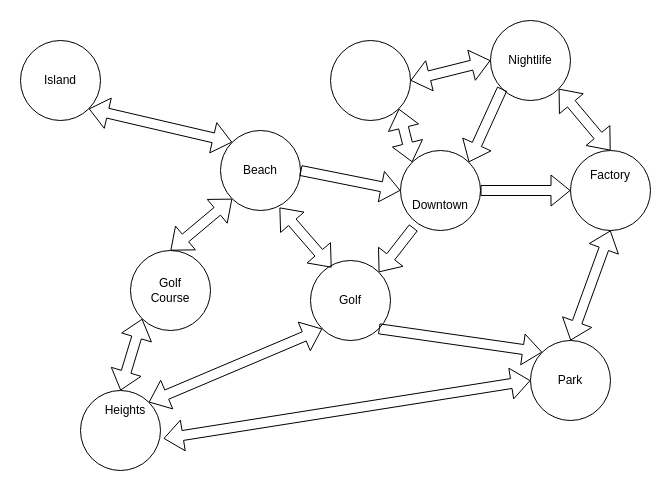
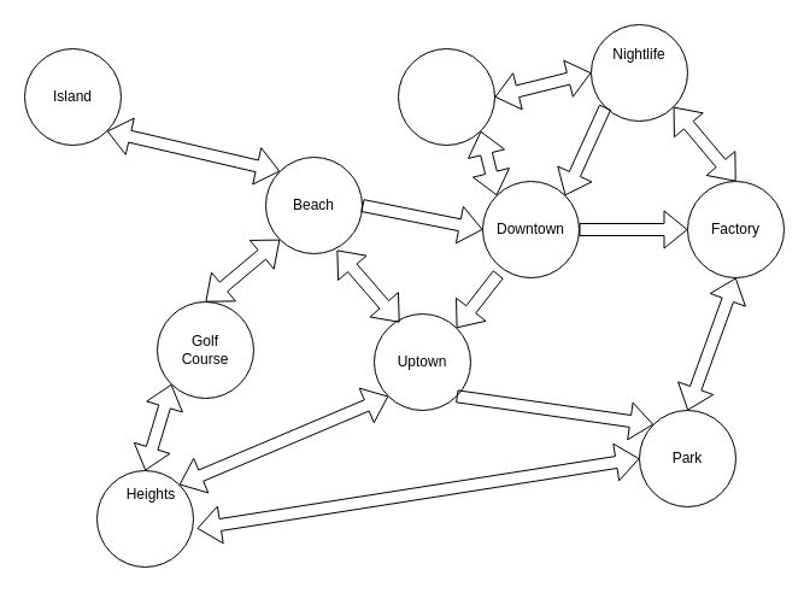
  <mxCell id="0" />
  <mxCell id="1" parent="0" />
  <mxCell id="2" value="" style="ellipse;whiteSpace=wrap;html=1;aspect=fixed;" vertex="1" parent="1"><mxGeometry x="220" y="130" width="80" height="80" as="geometry" /></mxCell>
  <mxCell id="3" value="" style="ellipse;whiteSpace=wrap;html=1;aspect=fixed;" vertex="1" parent="1"><mxGeometry x="330" y="40" width="80" height="80" as="geometry" /></mxCell>
  <mxCell id="4" value="" style="ellipse;whiteSpace=wrap;html=1;aspect=fixed;" vertex="1" parent="1"><mxGeometry x="20" y="40" width="80" height="80" as="geometry" /></mxCell>
  <mxCell id="5" value="" style="ellipse;whiteSpace=wrap;html=1;aspect=fixed;" vertex="1" parent="1"><mxGeometry x="400" y="150" width="80" height="80" as="geometry" /></mxCell>
  <mxCell id="6" value="" style="ellipse;whiteSpace=wrap;html=1;aspect=fixed;" vertex="1" parent="1"><mxGeometry x="490" y="20" width="80" height="80" as="geometry" /></mxCell>
  <mxCell id="7" value="" style="ellipse;whiteSpace=wrap;html=1;aspect=fixed;" vertex="1" parent="1"><mxGeometry x="570" y="150" width="80" height="80" as="geometry" /></mxCell>
  <mxCell id="8" value="" style="ellipse;whiteSpace=wrap;html=1;aspect=fixed;" vertex="1" parent="1"><mxGeometry x="130" y="250" width="80" height="80" as="geometry" /></mxCell>
  <mxCell id="9" value="" style="ellipse;whiteSpace=wrap;html=1;aspect=fixed;" vertex="1" parent="1"><mxGeometry x="80" y="390" width="80" height="80" as="geometry" /></mxCell>
  <mxCell id="10" value="" style="ellipse;whiteSpace=wrap;html=1;aspect=fixed;" vertex="1" parent="1"><mxGeometry x="310" y="260" width="80" height="80" as="geometry" /></mxCell>
  <mxCell id="11" value="" style="ellipse;whiteSpace=wrap;html=1;aspect=fixed;" vertex="1" parent="1"><mxGeometry x="530" y="340" width="80" height="80" as="geometry" /></mxCell>
  <mxCell id="12" value="" style="shape=flexArrow;endArrow=classic;startArrow=classic;html=1;rounded=0;entryX=0.738;entryY=0.963;entryDx=0;entryDy=0;entryPerimeter=0;exitX=0.263;exitY=0.088;exitDx=0;exitDy=0;exitPerimeter=0;" edge="1" parent="1" source="10" target="2"><mxGeometry width="100" height="100" relative="1" as="geometry"><mxPoint x="370" y="300" as="sourcePoint" /><mxPoint x="470" y="200" as="targetPoint" /></mxGeometry></mxCell>
  <mxCell id="13" value="" style="shape=flexArrow;endArrow=classic;startArrow=classic;html=1;rounded=0;entryX=0;entryY=1;entryDx=0;entryDy=0;exitX=0.5;exitY=0;exitDx=0;exitDy=0;" edge="1" parent="1" source="9" target="8"><mxGeometry width="100" height="100" relative="1" as="geometry"><mxPoint x="370" y="300" as="sourcePoint" /><mxPoint x="470" y="200" as="targetPoint" /></mxGeometry></mxCell>
  <mxCell id="14" value="" style="shape=flexArrow;endArrow=classic;startArrow=classic;html=1;rounded=0;entryX=1;entryY=0;entryDx=0;entryDy=0;exitX=0;exitY=1;exitDx=0;exitDy=0;" edge="1" parent="1" source="10" target="9"><mxGeometry width="100" height="100" relative="1" as="geometry"><mxPoint x="370" y="300" as="sourcePoint" /><mxPoint x="470" y="200" as="targetPoint" /></mxGeometry></mxCell>
  <mxCell id="15" value="" style="shape=flexArrow;endArrow=classic;startArrow=classic;html=1;rounded=0;entryX=0;entryY=1;entryDx=0;entryDy=0;exitX=0.5;exitY=0;exitDx=0;exitDy=0;" edge="1" parent="1" source="8" target="2"><mxGeometry width="100" height="100" relative="1" as="geometry"><mxPoint x="370" y="300" as="sourcePoint" /><mxPoint x="470" y="200" as="targetPoint" /></mxGeometry></mxCell>
  <mxCell id="16" value="" style="shape=flexArrow;endArrow=classic;startArrow=classic;html=1;rounded=0;entryX=0;entryY=0;entryDx=0;entryDy=0;exitX=1;exitY=1;exitDx=0;exitDy=0;" edge="1" parent="1" source="4" target="2"><mxGeometry width="100" height="100" relative="1" as="geometry"><mxPoint x="370" y="300" as="sourcePoint" /><mxPoint x="470" y="200" as="targetPoint" /></mxGeometry></mxCell>
  <mxCell id="17" value="" style="shape=flexArrow;endArrow=classic;startArrow=classic;html=1;rounded=0;exitX=1.038;exitY=0.6;exitDx=0;exitDy=0;entryX=0;entryY=0.5;entryDx=0;entryDy=0;exitPerimeter=0;" edge="1" parent="1" source="9" target="11"><mxGeometry width="100" height="100" relative="1" as="geometry"><mxPoint x="370" y="300" as="sourcePoint" /><mxPoint x="470" y="200" as="targetPoint" /></mxGeometry></mxCell>
  <mxCell id="18" value="" style="shape=flexArrow;endArrow=classic;startArrow=classic;html=1;rounded=0;entryX=0.5;entryY=1;entryDx=0;entryDy=0;exitX=0.5;exitY=0;exitDx=0;exitDy=0;" edge="1" parent="1" source="11" target="7"><mxGeometry width="100" height="100" relative="1" as="geometry"><mxPoint x="370" y="300" as="sourcePoint" /><mxPoint x="470" y="200" as="targetPoint" /></mxGeometry></mxCell>
  <mxCell id="19" value="" style="shape=flexArrow;endArrow=classic;startArrow=classic;html=1;rounded=0;entryX=0;entryY=0;entryDx=0;entryDy=0;exitX=1;exitY=1;exitDx=0;exitDy=0;" edge="1" parent="1" source="3" target="5"><mxGeometry width="100" height="100" relative="1" as="geometry"><mxPoint x="370" y="300" as="sourcePoint" /><mxPoint x="470" y="200" as="targetPoint" /></mxGeometry></mxCell>
  <mxCell id="20" value="" style="shape=flexArrow;endArrow=classic;startArrow=classic;html=1;rounded=0;exitX=0.5;exitY=0;exitDx=0;exitDy=0;entryX=1;entryY=1;entryDx=0;entryDy=0;" edge="1" parent="1" source="7" target="6"><mxGeometry width="100" height="100" relative="1" as="geometry"><mxPoint x="370" y="300" as="sourcePoint" /><mxPoint x="470" y="200" as="targetPoint" /></mxGeometry></mxCell>
  <mxCell id="21" value="" style="shape=flexArrow;endArrow=classic;startArrow=classic;html=1;rounded=0;entryX=1;entryY=0.5;entryDx=0;entryDy=0;exitX=0;exitY=0.5;exitDx=0;exitDy=0;" edge="1" parent="1" source="6" target="3"><mxGeometry width="100" height="100" relative="1" as="geometry"><mxPoint x="300" y="270" as="sourcePoint" /><mxPoint x="400" y="170" as="targetPoint" /></mxGeometry></mxCell>
  <mxCell id="22" value="" style="shape=flexArrow;endArrow=classic;html=1;rounded=0;exitX=1;exitY=0.5;exitDx=0;exitDy=0;entryX=0;entryY=0.5;entryDx=0;entryDy=0;" edge="1" parent="1" source="5" target="7"><mxGeometry width="50" height="50" relative="1" as="geometry"><mxPoint x="230" y="250" as="sourcePoint" /><mxPoint x="280" y="200" as="targetPoint" /></mxGeometry></mxCell>
  <mxCell id="23" value="" style="shape=flexArrow;endArrow=classic;html=1;rounded=0;entryX=1;entryY=0;entryDx=0;entryDy=0;exitX=0;exitY=1;exitDx=0;exitDy=0;" edge="1" parent="1" source="6" target="5"><mxGeometry width="50" height="50" relative="1" as="geometry"><mxPoint x="230" y="250" as="sourcePoint" /><mxPoint x="280" y="200" as="targetPoint" /></mxGeometry></mxCell>
  <mxCell id="24" value="" style="shape=flexArrow;endArrow=classic;html=1;rounded=0;entryX=0;entryY=0.5;entryDx=0;entryDy=0;exitX=1;exitY=0.5;exitDx=0;exitDy=0;" edge="1" parent="1" source="2" target="5"><mxGeometry width="50" height="50" relative="1" as="geometry"><mxPoint x="230" y="250" as="sourcePoint" /><mxPoint x="280" y="200" as="targetPoint" /></mxGeometry></mxCell>
  <mxCell id="25" value="" style="shape=flexArrow;endArrow=classic;html=1;rounded=0;entryX=1;entryY=0;entryDx=0;entryDy=0;exitX=0.163;exitY=0.963;exitDx=0;exitDy=0;exitPerimeter=0;" edge="1" parent="1" source="5" target="10"><mxGeometry width="50" height="50" relative="1" as="geometry"><mxPoint x="420" y="220" as="sourcePoint" /><mxPoint x="280" y="200" as="targetPoint" /></mxGeometry></mxCell>
- <mxCell id="26" value="Downtown" style="text;html=1;align=center;verticalAlign=middle;whiteSpace=wrap;rounded=0;" vertex="1" parent="1"><mxGeometry x="410" y="190" width="60" height="30" as="geometry" /></mxCell>
+ <mxCell id="26" value="Downtown" style="text;html=1;align=center;verticalAlign=middle;whiteSpace=wrap;rounded=0;" vertex="1" parent="1"><mxGeometry x="410" y="175" width="60" height="30" as="geometry" /></mxCell>
  <mxCell id="27" value="Island" style="text;html=1;align=center;verticalAlign=middle;whiteSpace=wrap;rounded=0;" vertex="1" parent="1"><mxGeometry x="30" y="65" width="60" height="30" as="geometry" /></mxCell>
- <mxCell id="28" value="Golf" style="text;html=1;align=center;verticalAlign=middle;whiteSpace=wrap;rounded=0;" vertex="1" parent="1"><mxGeometry x="320" y="285" width="60" height="30" as="geometry" /></mxCell>
+ <mxCell id="28" value="Uptown" style="text;html=1;align=center;verticalAlign=middle;whiteSpace=wrap;rounded=0;" vertex="1" parent="1"><mxGeometry x="320" y="285" width="60" height="30" as="geometry" /></mxCell>
  <mxCell id="29" value="Beach" style="text;html=1;align=center;verticalAlign=middle;whiteSpace=wrap;rounded=0;" vertex="1" parent="1"><mxGeometry x="230" y="155" width="60" height="30" as="geometry" /></mxCell>
  <mxCell id="30" value="Heights" style="text;html=1;align=center;verticalAlign=middle;whiteSpace=wrap;rounded=0;" vertex="1" parent="1"><mxGeometry x="95" y="395" width="60" height="30" as="geometry" /></mxCell>
  <mxCell id="31" value="Park" style="text;html=1;align=center;verticalAlign=middle;whiteSpace=wrap;rounded=0;" vertex="1" parent="1"><mxGeometry x="540" y="365" width="60" height="30" as="geometry" /></mxCell>
  <mxCell id="32" value="Golf Course" style="text;html=1;align=center;verticalAlign=middle;whiteSpace=wrap;rounded=0;" vertex="1" parent="1"><mxGeometry x="140" y="275" width="60" height="30" as="geometry" /></mxCell>
- <mxCell id="33" value="Factory" style="text;html=1;align=center;verticalAlign=middle;whiteSpace=wrap;rounded=0;" vertex="1" parent="1"><mxGeometry x="580" y="160" width="60" height="30" as="geometry" /></mxCell>
- <mxCell id="34" value="Nightlife" style="text;html=1;align=center;verticalAlign=middle;whiteSpace=wrap;rounded=0;" vertex="1" parent="1"><mxGeometry x="500" y="45" width="60" height="30" as="geometry" /></mxCell>
+ <mxCell id="33" value="Factory" style="text;html=1;align=center;verticalAlign=middle;whiteSpace=wrap;rounded=0;" vertex="1" parent="1"><mxGeometry x="580" y="175" width="60" height="30" as="geometry" /></mxCell>
+ <mxCell id="34" value="Nightlife" style="text;html=1;align=center;verticalAlign=middle;whiteSpace=wrap;rounded=0;" vertex="1" parent="1"><mxGeometry x="500" y="30" width="60" height="30" as="geometry" /></mxCell>
  <mxCell id="35" value="" style="shape=flexArrow;endArrow=classic;html=1;rounded=0;exitX=1;exitY=1;exitDx=0;exitDy=0;entryX=0;entryY=0;entryDx=0;entryDy=0;" edge="1" parent="1" source="10" target="11"><mxGeometry width="50" height="50" relative="1" as="geometry"><mxPoint x="260" y="280" as="sourcePoint" /><mxPoint x="310" y="230" as="targetPoint" /></mxGeometry></mxCell>
